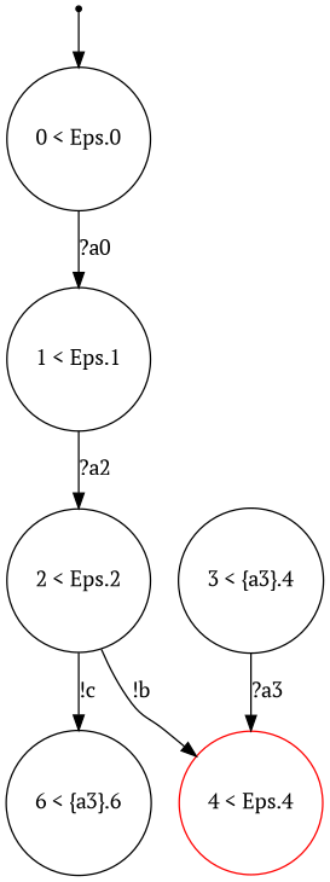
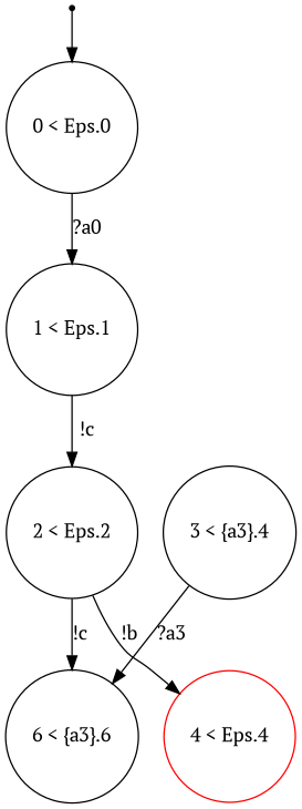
  digraph {
    fontname="PT Serif"
    node [fontname="PT Serif" shape=circle]
    edge [fontname="PT Serif"]
    ENTRY [shape=point]
    n2 [label="0 < Eps.0\n"]
    n3 [label="1 < Eps.1\n"]
    n4 [label="2 < Eps.2\n"]
    n5 [label="6 < {a3}.6\n"]
    n6 [color=red label="4 < Eps.4\n"]
    n7 [label="3 < {a3}.4\n"]
    ENTRY -> n2
    n2 -> n3 [label="?a0"]
-   n3 -> n4 [label="?a2"]
+   n3 -> n4 [label="!c"]
    n4 -> n5 [label="!c"]
    n4 -> n6 [label="!b"]
-   n7 -> n6 [label="?a3"]
+   n7 -> n5 [label="?a3"]
  }
